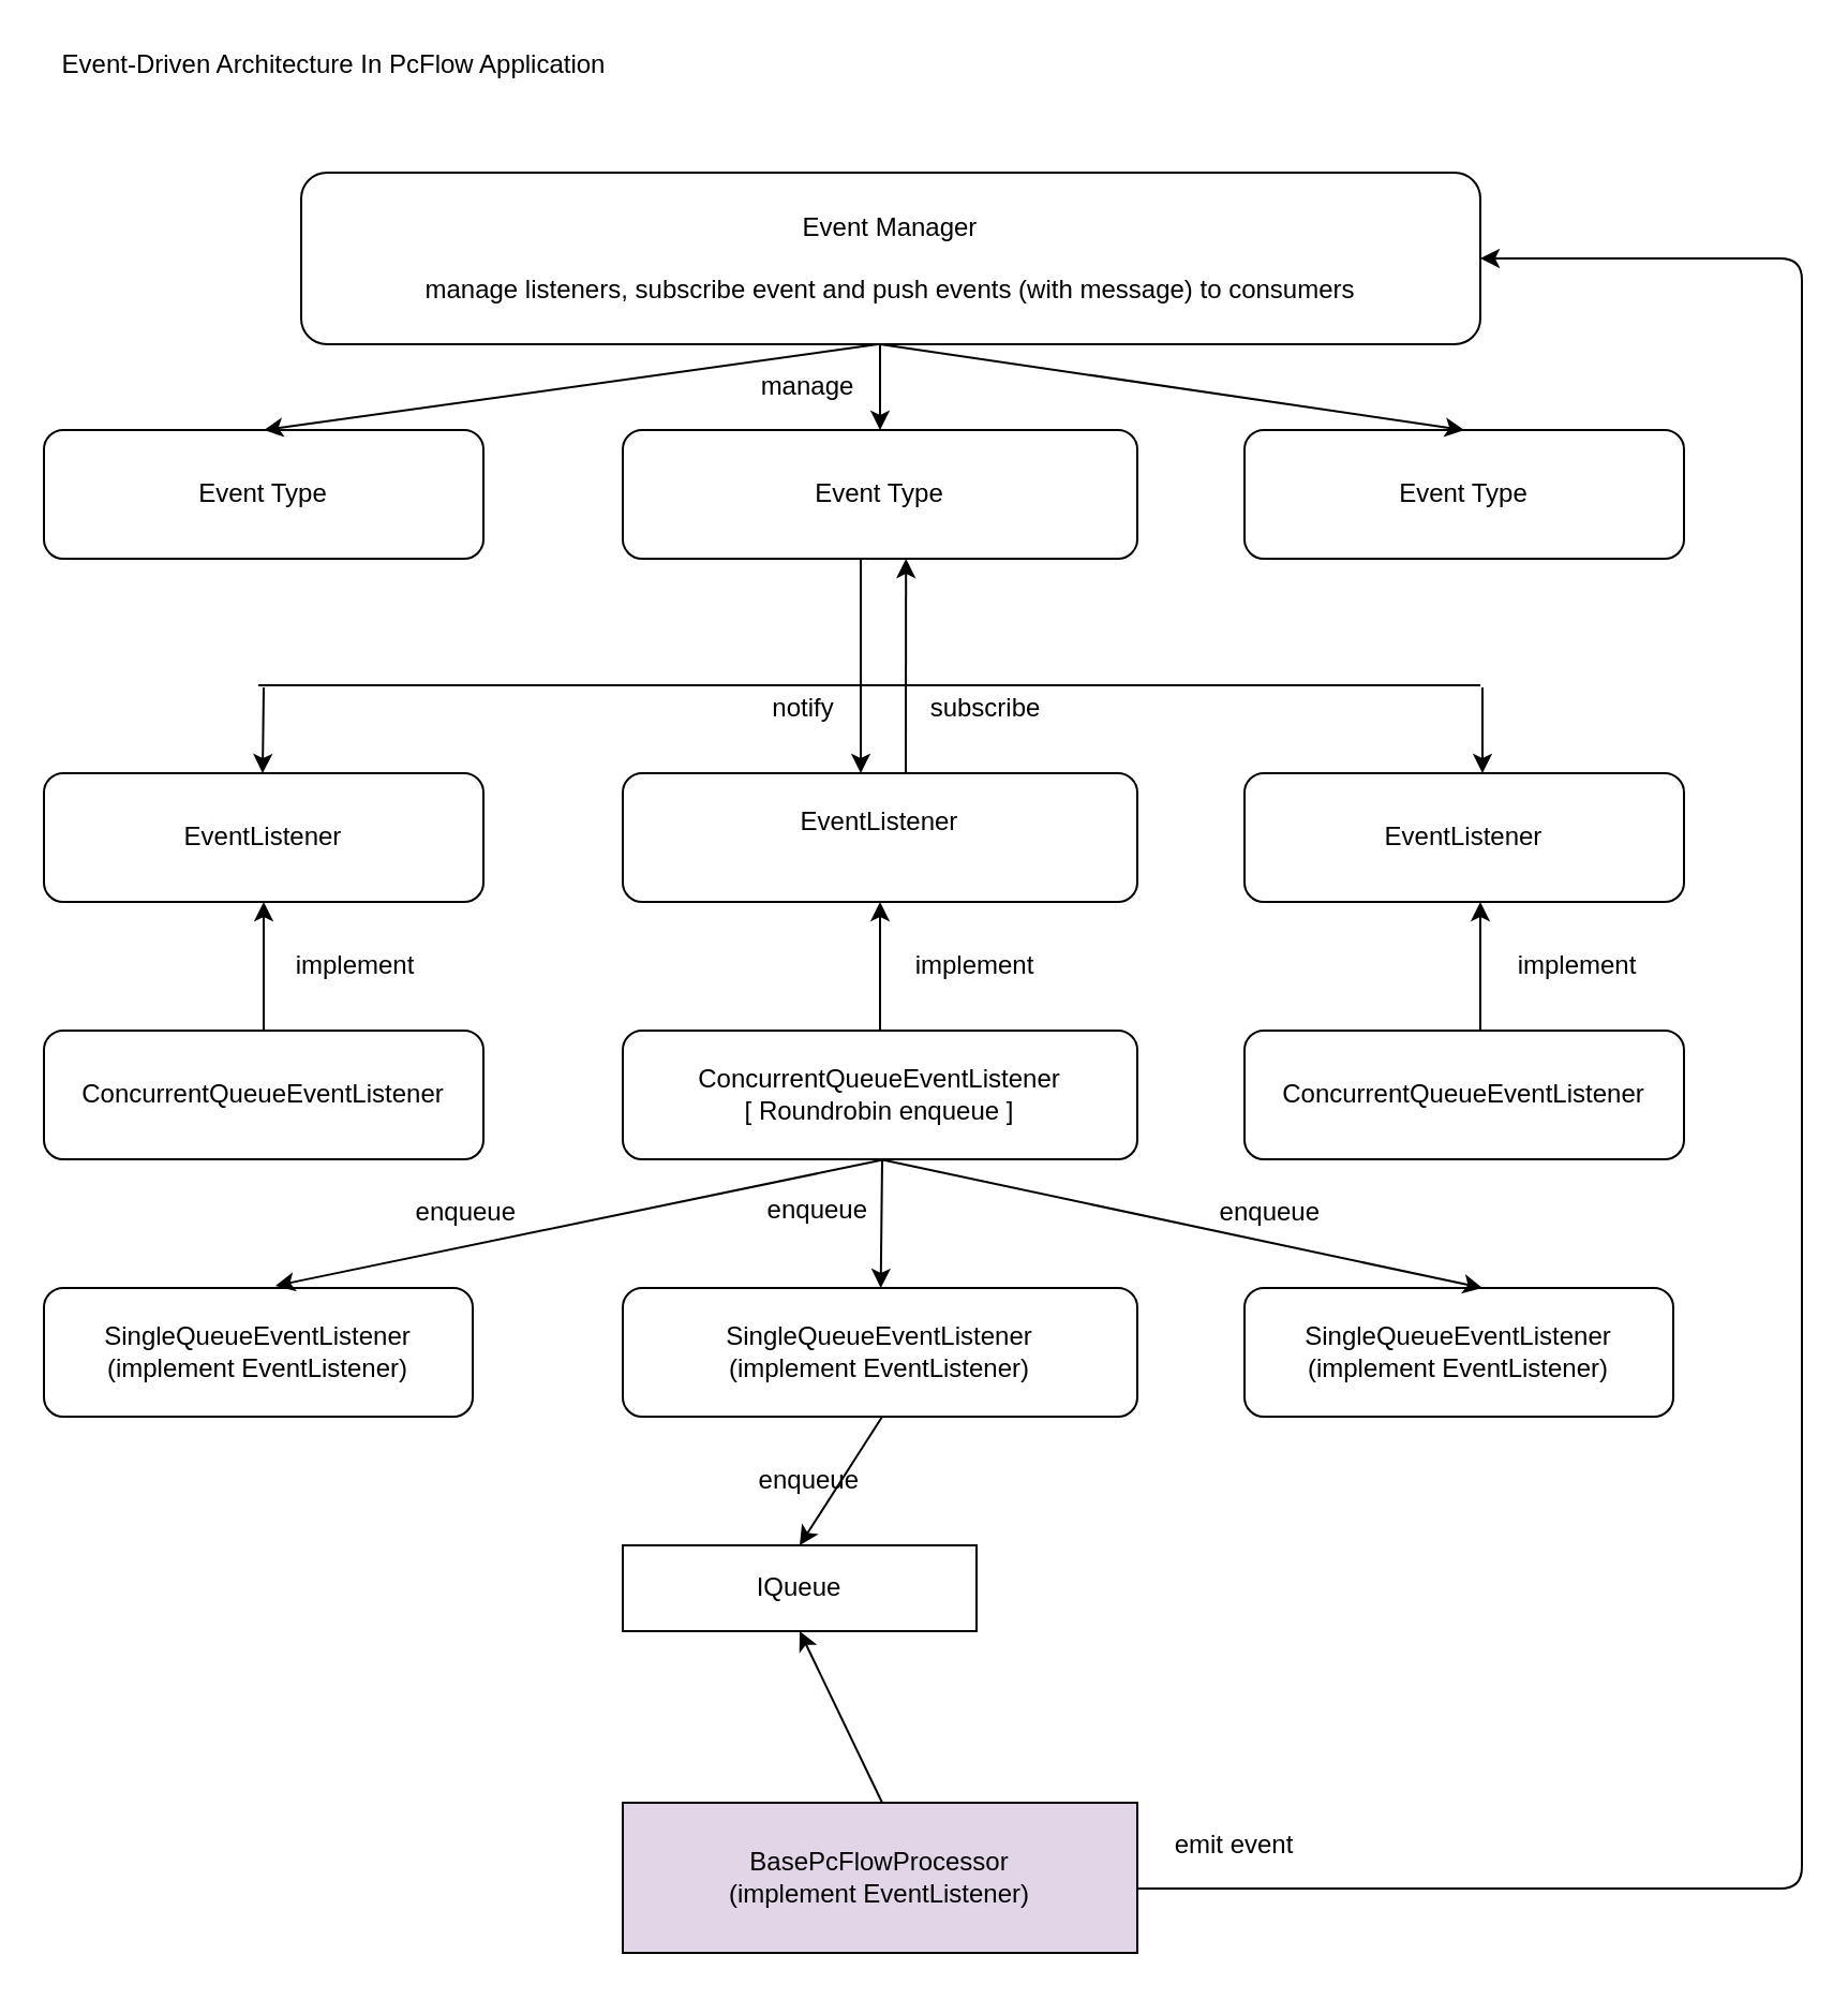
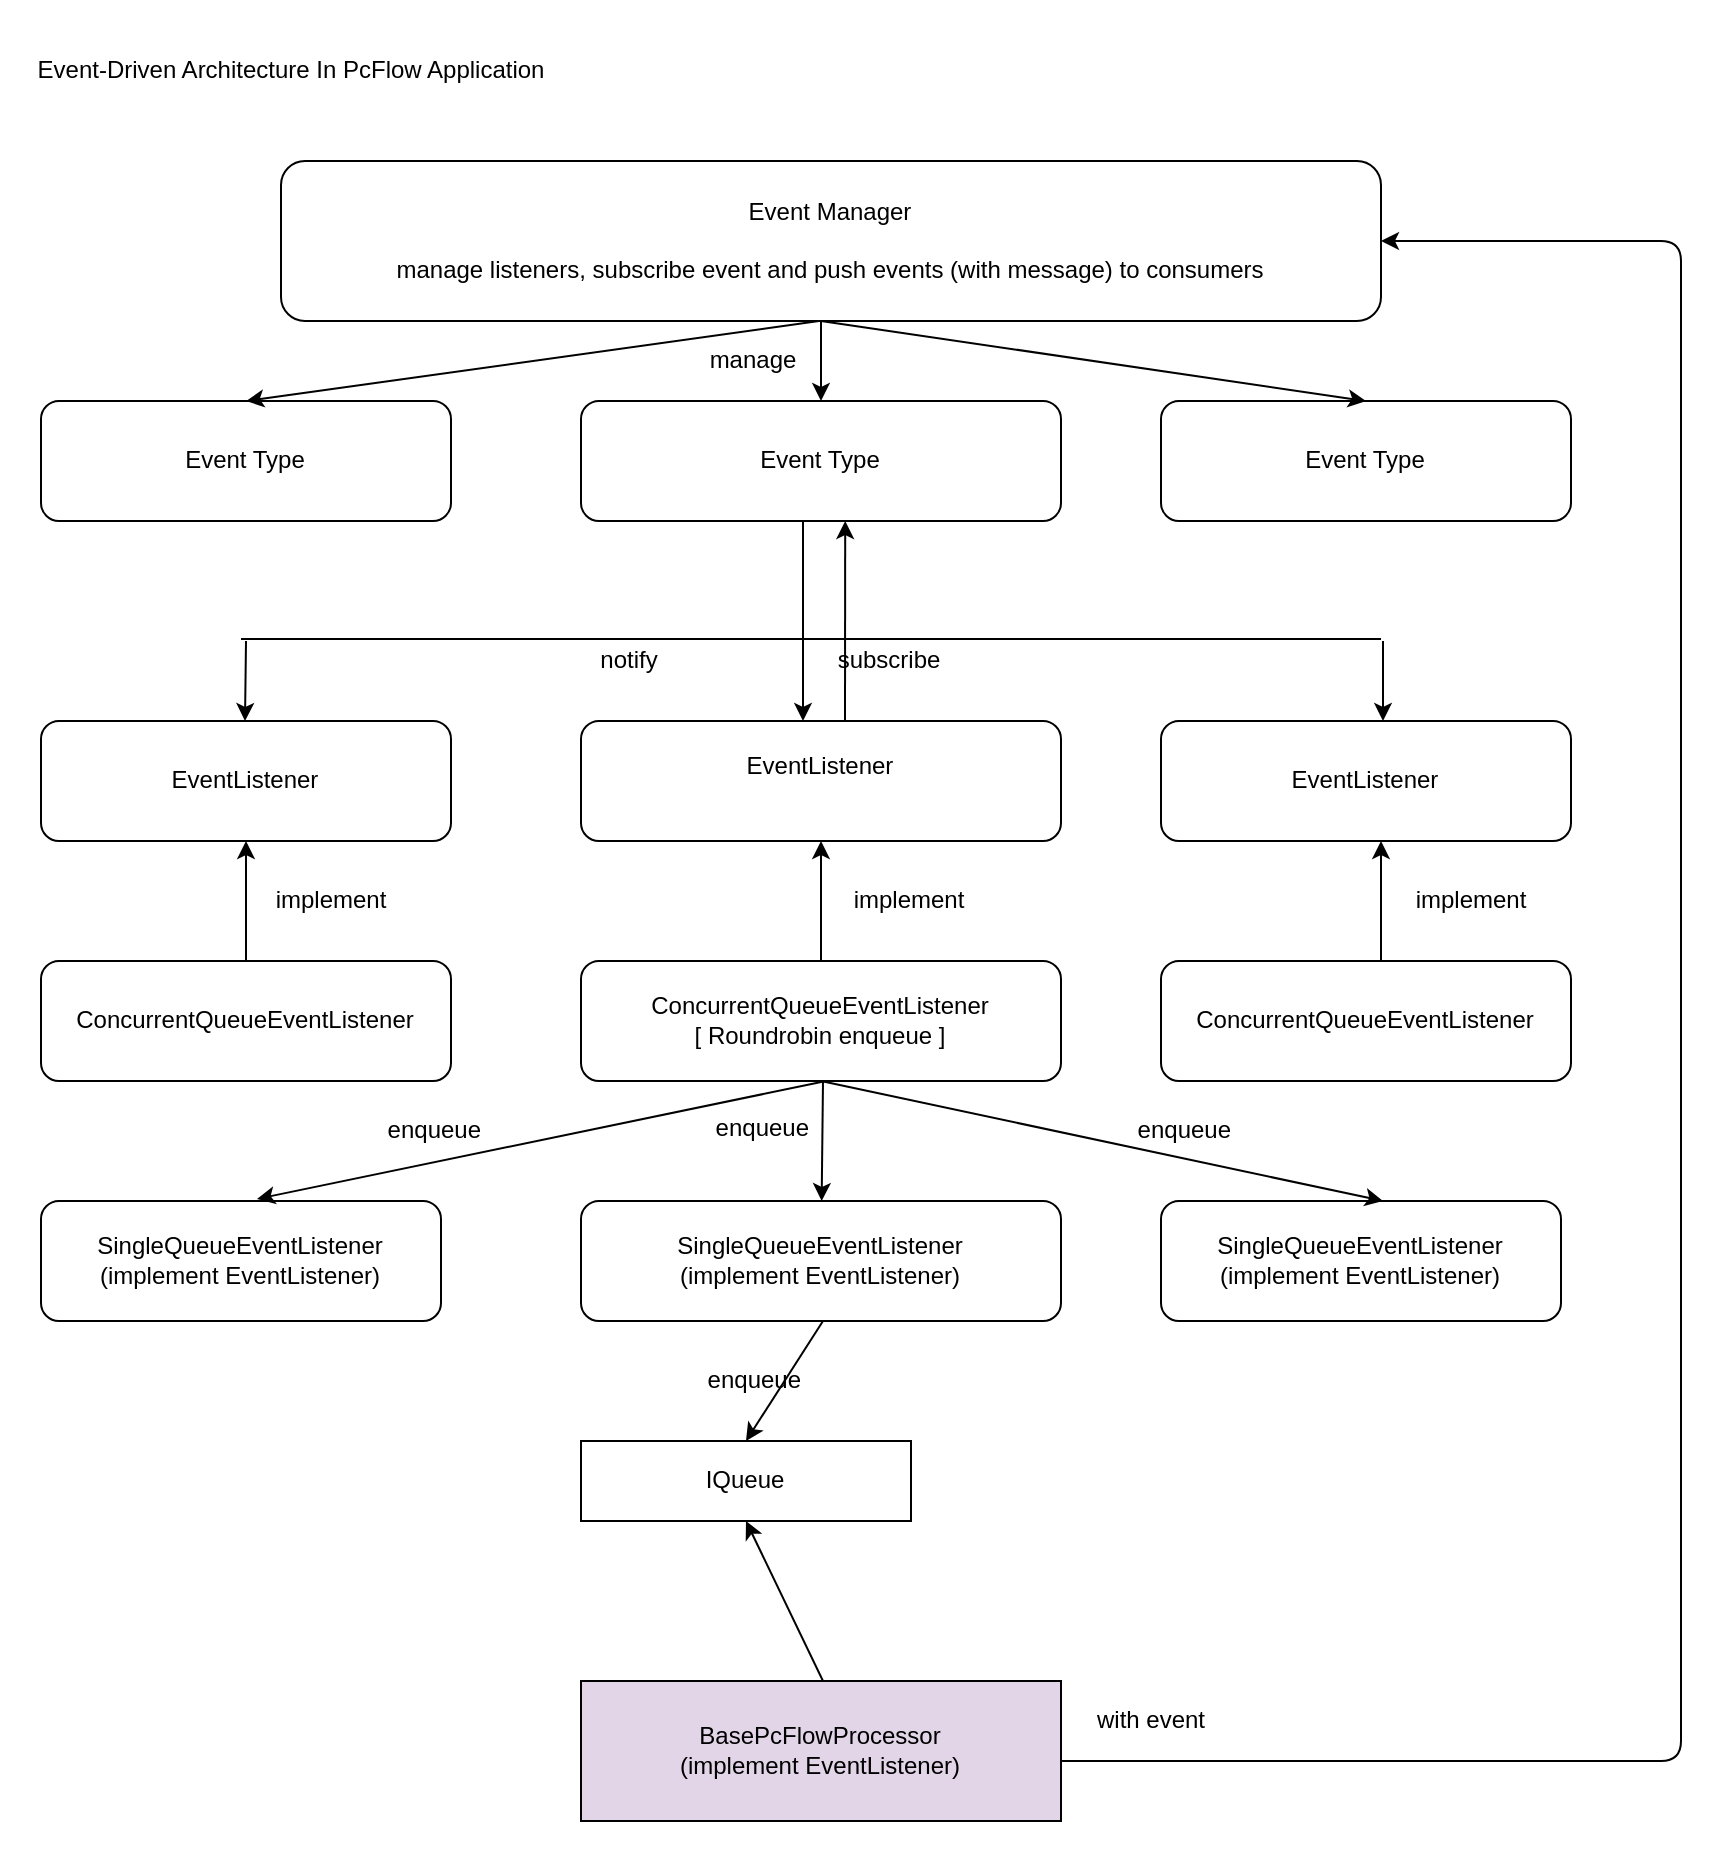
  <mxCell id="0" />
  <mxCell id="1" parent="0" />
  <mxCell id="2" value="Event Type" style="rounded=1;whiteSpace=wrap;html=1;" vertex="1" parent="1"><mxGeometry x="20" y="200" width="205" height="60" as="geometry" /></mxCell>
  <mxCell id="3" value="Event Manager&lt;br&gt;&lt;br&gt;manage listeners, subscribe event and push events (with message) to consumers" style="rounded=1;whiteSpace=wrap;html=1;" vertex="1" parent="1"><mxGeometry x="140" width="550" height="80" as="geometry" y="80" /></mxCell>
  <mxCell id="4" value="ConcurrentQueueEventListener&lt;br&gt;[ Roundrobin enqueue ]" style="rounded=1;whiteSpace=wrap;html=1;" vertex="1" parent="1"><mxGeometry x="290" y="480" width="240" height="60" as="geometry" /></mxCell>
  <mxCell id="5" value="SingleQueueEventListener&lt;br&gt;(implement EventListener)" style="rounded=1;whiteSpace=wrap;html=1;" vertex="1" parent="1"><mxGeometry x="20" y="600" width="200" height="60" as="geometry" /></mxCell>
  <mxCell id="6" value="ConcurrentQueueEventListener" style="rounded=1;whiteSpace=wrap;html=1;" vertex="1" parent="1"><mxGeometry x="580" y="480" width="205" height="60" as="geometry" /></mxCell>
  <mxCell id="7" value="ConcurrentQueueEventListener" style="rounded=1;whiteSpace=wrap;html=1;" vertex="1" parent="1"><mxGeometry x="20" y="480" width="205" height="60" as="geometry" /></mxCell>
  <mxCell id="8" value="EventListener" style="rounded=1;whiteSpace=wrap;html=1;" vertex="1" parent="1"><mxGeometry x="20" y="360" width="205" height="60" as="geometry" /></mxCell>
  <mxCell id="9" value="EventListener&lt;br&gt;&lt;br&gt;" style="rounded=1;whiteSpace=wrap;html=1;" vertex="1" parent="1"><mxGeometry x="290" y="360" width="240" height="60" as="geometry" /></mxCell>
  <mxCell id="10" value="EventListener" style="rounded=1;whiteSpace=wrap;html=1;" vertex="1" parent="1"><mxGeometry x="580" y="360" width="205" height="60" as="geometry" /></mxCell>
  <mxCell id="11" value="SingleQueueEventListener&lt;br&gt;(implement EventListener)" style="rounded=1;whiteSpace=wrap;html=1;" vertex="1" parent="1"><mxGeometry x="290" y="600" width="240" height="60" as="geometry" /></mxCell>
  <mxCell id="12" value="SingleQueueEventListener&lt;br&gt;(implement EventListener)" style="rounded=1;whiteSpace=wrap;html=1;" vertex="1" parent="1"><mxGeometry x="580" y="600" width="200" height="60" as="geometry" /></mxCell>
  <mxCell id="13" value="" style="endArrow=classic;html=1;entryX=0.5;entryY=1;entryDx=0;entryDy=0;exitX=0.5;exitY=0;exitDx=0;exitDy=0;" edge="1" parent="1" source="7" target="8"><mxGeometry width="50" height="50" relative="1" as="geometry"><mxPoint x="110" y="480" as="sourcePoint" /><mxPoint x="160" y="430" as="targetPoint" /></mxGeometry></mxCell>
  <mxCell id="14" value="" style="endArrow=classic;html=1;exitX=0.5;exitY=0;exitDx=0;exitDy=0;entryX=0.5;entryY=1;entryDx=0;entryDy=0;" edge="1" parent="1" source="4" target="9"><mxGeometry width="50" height="50" relative="1" as="geometry"><mxPoint x="412.16" y="480" as="sourcePoint" /><mxPoint x="412" y="440" as="targetPoint" /></mxGeometry></mxCell>
  <mxCell id="15" value="" style="endArrow=classic;html=1;entryX=0.5;entryY=1;entryDx=0;entryDy=0;exitX=0.5;exitY=0;exitDx=0;exitDy=0;" edge="1" parent="1"><mxGeometry width="50" height="50" relative="1" as="geometry"><mxPoint x="690" y="480" as="sourcePoint" /><mxPoint x="690" y="420" as="targetPoint" /></mxGeometry></mxCell>
  <mxCell id="16" value="" style="endArrow=classic;html=1;exitX=0.5;exitY=1;exitDx=0;exitDy=0;entryX=0.54;entryY=-0.017;entryDx=0;entryDy=0;entryPerimeter=0;" edge="1" parent="1" target="5"><mxGeometry width="50" height="50" relative="1" as="geometry"><mxPoint x="412.5" y="540" as="sourcePoint" /><mxPoint x="130" y="590" as="targetPoint" /></mxGeometry></mxCell>
  <mxCell id="17" value="" style="endArrow=classic;html=1;" edge="1" parent="1" target="11"><mxGeometry width="50" height="50" relative="1" as="geometry"><mxPoint x="411" y="540" as="sourcePoint" /><mxPoint x="138" y="608.98" as="targetPoint" /></mxGeometry></mxCell>
  <mxCell id="18" value="" style="endArrow=classic;html=1;exitX=0.5;exitY=1;exitDx=0;exitDy=0;" edge="1" parent="1" source="4"><mxGeometry width="50" height="50" relative="1" as="geometry"><mxPoint x="421" y="550" as="sourcePoint" /><mxPoint x="691" y="600" as="targetPoint" /></mxGeometry></mxCell>
- <mxCell id="19" value="notify" style="text;html=1;align=center;verticalAlign=middle;resizable=0;points=[];autosize=1;" vertex="1" parent="1"><mxGeometry x="354" y="320" width="40" height="20" as="geometry" /></mxCell>
+ <mxCell id="19" value="notify" style="text;html=1;align=center;verticalAlign=middle;resizable=0;points=[];autosize=1;" vertex="1" parent="1"><mxGeometry x="294" y="320" width="40" height="20" as="geometry" /></mxCell>
  <mxCell id="20" value="implement" style="text;html=1;align=center;verticalAlign=middle;resizable=0;points=[];autosize=1;" vertex="1" parent="1"><mxGeometry x="130" y="440" width="70" height="20" as="geometry" /></mxCell>
  <mxCell id="21" value="implement" style="text;html=1;align=center;verticalAlign=middle;resizable=0;points=[];autosize=1;" vertex="1" parent="1"><mxGeometry x="700" y="440" width="70" height="20" as="geometry" /></mxCell>
  <mxCell id="22" value="&amp;nbsp;enqueue" style="text;html=1;align=center;verticalAlign=middle;resizable=0;points=[];autosize=1;" vertex="1" parent="1"><mxGeometry x="180" y="555" width="70" height="20" as="geometry" /></mxCell>
  <mxCell id="23" value="&amp;nbsp;enqueue" style="text;html=1;align=center;verticalAlign=middle;resizable=0;points=[];autosize=1;" vertex="1" parent="1"><mxGeometry x="344" y="554" width="70" height="20" as="geometry" /></mxCell>
  <mxCell id="24" value="&amp;nbsp;enqueue" style="text;html=1;align=center;verticalAlign=middle;resizable=0;points=[];autosize=1;" vertex="1" parent="1"><mxGeometry x="555" y="555" width="70" height="20" as="geometry" /></mxCell>
  <mxCell id="25" value="implement" style="text;html=1;align=center;verticalAlign=middle;resizable=0;points=[];autosize=1;" vertex="1" parent="1"><mxGeometry x="419" y="440" width="70" height="20" as="geometry" /></mxCell>
  <mxCell id="26" value="IQueue" style="rounded=0;whiteSpace=wrap;html=1;" vertex="1" parent="1"><mxGeometry x="290" y="720" width="165" height="40" as="geometry" /></mxCell>
  <mxCell id="27" value="BasePcFlowProcessor&lt;br&gt;(implement EventListener)" style="rounded=0;whiteSpace=wrap;html=1;fillColor=#e1d5e7;" vertex="1" parent="1"><mxGeometry x="290" y="840" width="240" height="70" as="geometry" /></mxCell>
  <mxCell id="28" value="" style="endArrow=classic;html=1;entryX=0.5;entryY=0;entryDx=0;entryDy=0;" edge="1" parent="1" target="26"><mxGeometry width="50" height="50" relative="1" as="geometry"><mxPoint x="411" y="660" as="sourcePoint" /><mxPoint x="410.333" y="720" as="targetPoint" /></mxGeometry></mxCell>
  <mxCell id="29" value="&amp;nbsp;enqueue" style="text;html=1;align=center;verticalAlign=middle;resizable=0;points=[];autosize=1;" vertex="1" parent="1"><mxGeometry x="340" y="680" width="70" height="20" as="geometry" /></mxCell>
  <mxCell id="30" value="" style="endArrow=classic;html=1;entryX=0.5;entryY=1;entryDx=0;entryDy=0;" edge="1" parent="1" target="26"><mxGeometry width="50" height="50" relative="1" as="geometry"><mxPoint x="411" y="840" as="sourcePoint" /><mxPoint x="410" y="900" as="targetPoint" /></mxGeometry></mxCell>
  <mxCell id="31" value="" style="endArrow=classic;html=1;" edge="1" parent="1"><mxGeometry width="50" height="50" relative="1" as="geometry"><mxPoint x="530" y="880" as="sourcePoint" /><mxPoint x="690" y="120" as="targetPoint" /><Array as="points"><mxPoint x="840" y="880" /><mxPoint x="840" y="120" /></Array></mxGeometry></mxCell>
- <mxCell id="32" value="emit event" style="text;html=1;align=center;verticalAlign=middle;resizable=0;points=[];autosize=1;" vertex="1" parent="1"><mxGeometry x="540" y="850" width="70" height="20" as="geometry" /></mxCell>
- <mxCell id="33" value="Event-Driven Architecture In PcFlow Application" style="text;html=1;align=center;verticalAlign=middle;resizable=0;points=[];autosize=1;" vertex="1" parent="1"><mxGeometry x="20" y="20" width="270" height="20" as="geometry" /></mxCell>
+ <mxCell id="32" value="with event" style="text;html=1;align=center;verticalAlign=middle;resizable=0;points=[];autosize=1;" vertex="1" parent="1"><mxGeometry x="540" y="850" width="70" height="20" as="geometry" /></mxCell>
+ <mxCell id="33" value="Event-Driven Architecture In PcFlow Application" style="text;html=1;align=center;verticalAlign=middle;resizable=0;points=[];autosize=1;" vertex="1" parent="1"><mxGeometry x="10" y="25" width="270" height="20" as="geometry" /></mxCell>
  <mxCell id="34" value="Event Type" style="rounded=1;whiteSpace=wrap;html=1;" vertex="1" parent="1"><mxGeometry x="290" y="200" width="240" height="60" as="geometry" /></mxCell>
  <mxCell id="35" value="Event Type" style="rounded=1;whiteSpace=wrap;html=1;" vertex="1" parent="1"><mxGeometry x="580" y="200" width="205" height="60" as="geometry" /></mxCell>
  <mxCell id="36" value="" style="endArrow=classic;html=1;" edge="1" parent="1"><mxGeometry width="50" height="50" relative="1" as="geometry"><mxPoint x="401" y="260" as="sourcePoint" /><mxPoint x="401" y="360" as="targetPoint" /></mxGeometry></mxCell>
  <mxCell id="37" value="" style="endArrow=none;html=1;" edge="1" parent="1"><mxGeometry width="50" height="50" relative="1" as="geometry"><mxPoint x="120" y="319" as="sourcePoint" /><mxPoint x="690" y="319" as="targetPoint" /></mxGeometry></mxCell>
  <mxCell id="38" value="" style="endArrow=classic;html=1;" edge="1" parent="1"><mxGeometry width="50" height="50" relative="1" as="geometry"><mxPoint x="122.5" y="320" as="sourcePoint" /><mxPoint x="122" y="360" as="targetPoint" /></mxGeometry></mxCell>
  <mxCell id="39" value="" style="endArrow=classic;html=1;" edge="1" parent="1"><mxGeometry width="50" height="50" relative="1" as="geometry"><mxPoint x="691" y="320" as="sourcePoint" /><mxPoint x="691" y="360" as="targetPoint" /></mxGeometry></mxCell>
  <mxCell id="40" value="" style="endArrow=classic;html=1;entryX=0.465;entryY=0.013;entryDx=0;entryDy=0;entryPerimeter=0;" edge="1" parent="1"><mxGeometry width="50" height="50" relative="1" as="geometry"><mxPoint x="422" y="360" as="sourcePoint" /><mxPoint x="422.1" y="260" as="targetPoint" /></mxGeometry></mxCell>
- <mxCell id="41" value="subscribe" style="text;html=1;align=center;verticalAlign=middle;resizable=0;points=[];autosize=1;" vertex="1" parent="1"><mxGeometry x="424" y="320" width="70" height="20" as="geometry" /></mxCell>
+ <mxCell id="41" value="subscribe" style="text;html=1;align=center;verticalAlign=middle;resizable=0;points=[];autosize=1;" vertex="1" parent="1"><mxGeometry x="409" y="320" width="70" height="20" as="geometry" /></mxCell>
  <mxCell id="42" value="" style="endArrow=classic;html=1;entryX=0.5;entryY=0;entryDx=0;entryDy=0;" edge="1" parent="1" target="2"><mxGeometry width="50" height="50" relative="1" as="geometry"><mxPoint x="409" y="160" as="sourcePoint" /><mxPoint x="409" y="260" as="targetPoint" /></mxGeometry></mxCell>
  <mxCell id="43" value="" style="endArrow=classic;html=1;entryX=0.5;entryY=0;entryDx=0;entryDy=0;" edge="1" parent="1" target="34"><mxGeometry width="50" height="50" relative="1" as="geometry"><mxPoint x="410" y="160" as="sourcePoint" /><mxPoint x="132.5" y="210" as="targetPoint" /></mxGeometry></mxCell>
  <mxCell id="44" value="" style="endArrow=classic;html=1;entryX=0.5;entryY=0;entryDx=0;entryDy=0;" edge="1" parent="1" target="35"><mxGeometry width="50" height="50" relative="1" as="geometry"><mxPoint x="410" y="160" as="sourcePoint" /><mxPoint x="420" y="210" as="targetPoint" /></mxGeometry></mxCell>
  <mxCell id="45" value="manage" style="text;html=1;align=center;verticalAlign=middle;resizable=0;points=[];autosize=1;" vertex="1" parent="1"><mxGeometry x="346" y="170" width="60" height="20" as="geometry" /></mxCell>
